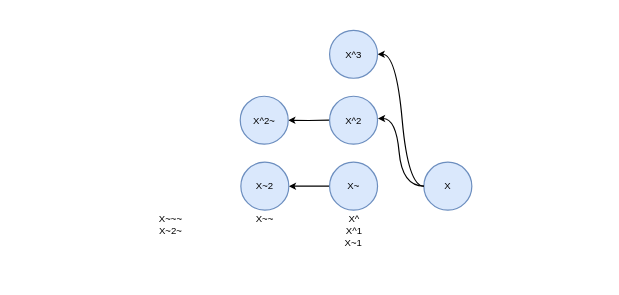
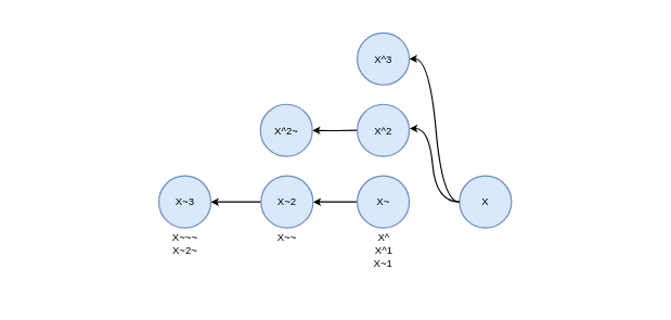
  <mxCell id="0" />
  <mxCell id="1" parent="0" />
  <mxCell id="2" value="" style="rounded=1;whiteSpace=wrap;html=1;strokeWidth=2;strokeColor=none;absoluteArcSize=1;arcSize=0;" vertex="1" parent="1"><mxGeometry x="20" y="20" width="990" height="450" as="geometry" /></mxCell>
  <mxCell id="3" style="edgeStyle=orthogonalEdgeStyle;rounded=0;orthogonalLoop=1;jettySize=auto;html=1;entryX=1;entryY=0.5;entryDx=0;entryDy=0;strokeWidth=2;" edge="1" parent="1" source="4" target="8"><mxGeometry relative="1" as="geometry" /></mxCell>
  <mxCell id="4" value="&lt;font style=&quot;font-size: 16px;&quot;&gt;X~&lt;/font&gt;" style="ellipse;whiteSpace=wrap;html=1;aspect=fixed;strokeWidth=2;fillColor=#dae8fc;strokeColor=#6c8ebf;" vertex="1" parent="1"><mxGeometry x="549" y="270" width="80" height="80" as="geometry" /></mxCell>
  <mxCell id="5" value="&lt;font style=&quot;font-size: 16px;&quot;&gt;X&lt;/font&gt;" style="ellipse;whiteSpace=wrap;html=1;aspect=fixed;strokeWidth=2;fillColor=#dae8fc;strokeColor=#6c8ebf;" vertex="1" parent="1"><mxGeometry x="706.25" y="270" width="80" height="80" as="geometry" /></mxCell>
+ <mxCell id="6" value="&lt;span style=&quot;font-size: 16px;&quot;&gt;X~3&lt;/span&gt;" style="ellipse;whiteSpace=wrap;html=1;aspect=fixed;strokeWidth=2;fillColor=#dae8fc;strokeColor=#6c8ebf;" vertex="1" parent="1"><mxGeometry x="243.75" y="270" width="80" height="80" as="geometry" /></mxCell>
+ <mxCell id="7" style="edgeStyle=orthogonalEdgeStyle;rounded=0;orthogonalLoop=1;jettySize=auto;html=1;entryX=1;entryY=0.5;entryDx=0;entryDy=0;strokeWidth=2;" edge="1" parent="1" source="8" target="6"><mxGeometry relative="1" as="geometry" /></mxCell>
  <mxCell id="8" value="&lt;span style=&quot;font-size: 16px;&quot;&gt;X~2&lt;/span&gt;" style="ellipse;whiteSpace=wrap;html=1;aspect=fixed;strokeWidth=2;fillColor=#dae8fc;strokeColor=#6c8ebf;" vertex="1" parent="1"><mxGeometry x="401" y="270" width="80" height="80" as="geometry" /></mxCell>
  <mxCell id="9" value="X^" style="text;html=1;align=center;verticalAlign=middle;whiteSpace=wrap;rounded=0;fontSize=16;" vertex="1" parent="1"><mxGeometry x="560" y="350" width="60" height="30" as="geometry" /></mxCell>
  <mxCell id="10" value="X^1" style="text;html=1;align=center;verticalAlign=middle;whiteSpace=wrap;rounded=0;fontSize=16;" vertex="1" parent="1"><mxGeometry x="560" y="370" width="60" height="30" as="geometry" /></mxCell>
  <mxCell id="11" value="X~1" style="text;html=1;align=center;verticalAlign=middle;whiteSpace=wrap;rounded=0;fontSize=16;" vertex="1" parent="1"><mxGeometry x="559" y="390" width="60" height="30" as="geometry" /></mxCell>
  <mxCell id="12" value="X~~" style="text;html=1;align=center;verticalAlign=middle;whiteSpace=wrap;rounded=0;fontSize=16;" vertex="1" parent="1"><mxGeometry x="411" y="350" width="60" height="30" as="geometry" /></mxCell>
  <mxCell id="13" value="X~~~" style="text;html=1;align=center;verticalAlign=middle;whiteSpace=wrap;rounded=0;fontSize=16;" vertex="1" parent="1"><mxGeometry x="253.75" y="350" width="60" height="30" as="geometry" /></mxCell>
  <mxCell id="14" value="X~2~" style="text;html=1;align=center;verticalAlign=middle;whiteSpace=wrap;rounded=0;fontSize=16;" vertex="1" parent="1"><mxGeometry x="254" y="370" width="60" height="30" as="geometry" /></mxCell>
  <mxCell id="15" value="" style="curved=1;endArrow=none;html=1;rounded=0;entryX=0;entryY=0.5;entryDx=0;entryDy=0;strokeWidth=2;endFill=0;exitX=1.008;exitY=0.465;exitDx=0;exitDy=0;exitPerimeter=0;startArrow=classic;startFill=1;" edge="1" parent="1" source="16" target="5"><mxGeometry width="50" height="50" relative="1" as="geometry"><mxPoint x="560" y="130" as="sourcePoint" /><mxPoint x="706.25" y="307" as="targetPoint" /><Array as="points"><mxPoint x="660" y="197" /><mxPoint x="670" y="310" /></Array></mxGeometry></mxCell>
  <mxCell id="16" value="&lt;span style=&quot;font-size: 16px;&quot;&gt;X^2&lt;/span&gt;" style="ellipse;whiteSpace=wrap;html=1;aspect=fixed;strokeWidth=2;fillColor=#dae8fc;strokeColor=#6c8ebf;" vertex="1" parent="1"><mxGeometry x="549" y="160" width="80" height="80" as="geometry" /></mxCell>
  <mxCell id="17" value="" style="curved=1;endArrow=none;html=1;rounded=0;entryX=0;entryY=0.5;entryDx=0;entryDy=0;strokeWidth=2;endFill=0;startArrow=classic;startFill=1;" edge="1" parent="1" target="5"><mxGeometry width="50" height="50" relative="1" as="geometry"><mxPoint x="629" y="90" as="sourcePoint" /><mxPoint x="706.25" y="203" as="targetPoint" /><Array as="points"><mxPoint x="660.25" y="90" /><mxPoint x="680" y="310" /></Array></mxGeometry></mxCell>
  <mxCell id="18" value="&lt;span style=&quot;font-size: 16px;&quot;&gt;X^3&lt;/span&gt;" style="ellipse;whiteSpace=wrap;html=1;aspect=fixed;strokeWidth=2;fillColor=#dae8fc;strokeColor=#6c8ebf;" vertex="1" parent="1"><mxGeometry x="549" y="50" width="80" height="80" as="geometry" /></mxCell>
  <mxCell id="19" style="edgeStyle=orthogonalEdgeStyle;rounded=0;orthogonalLoop=1;jettySize=auto;html=1;entryX=1;entryY=0.5;entryDx=0;entryDy=0;strokeWidth=2;" edge="1" parent="1" target="20"><mxGeometry relative="1" as="geometry"><mxPoint x="548" y="200" as="sourcePoint" /></mxGeometry></mxCell>
  <mxCell id="20" value="&lt;span style=&quot;font-size: 16px;&quot;&gt;X^2~&lt;/span&gt;" style="ellipse;whiteSpace=wrap;html=1;aspect=fixed;strokeWidth=2;fillColor=#dae8fc;strokeColor=#6c8ebf;" vertex="1" parent="1"><mxGeometry x="400" y="160" width="80" height="80" as="geometry" /></mxCell>
